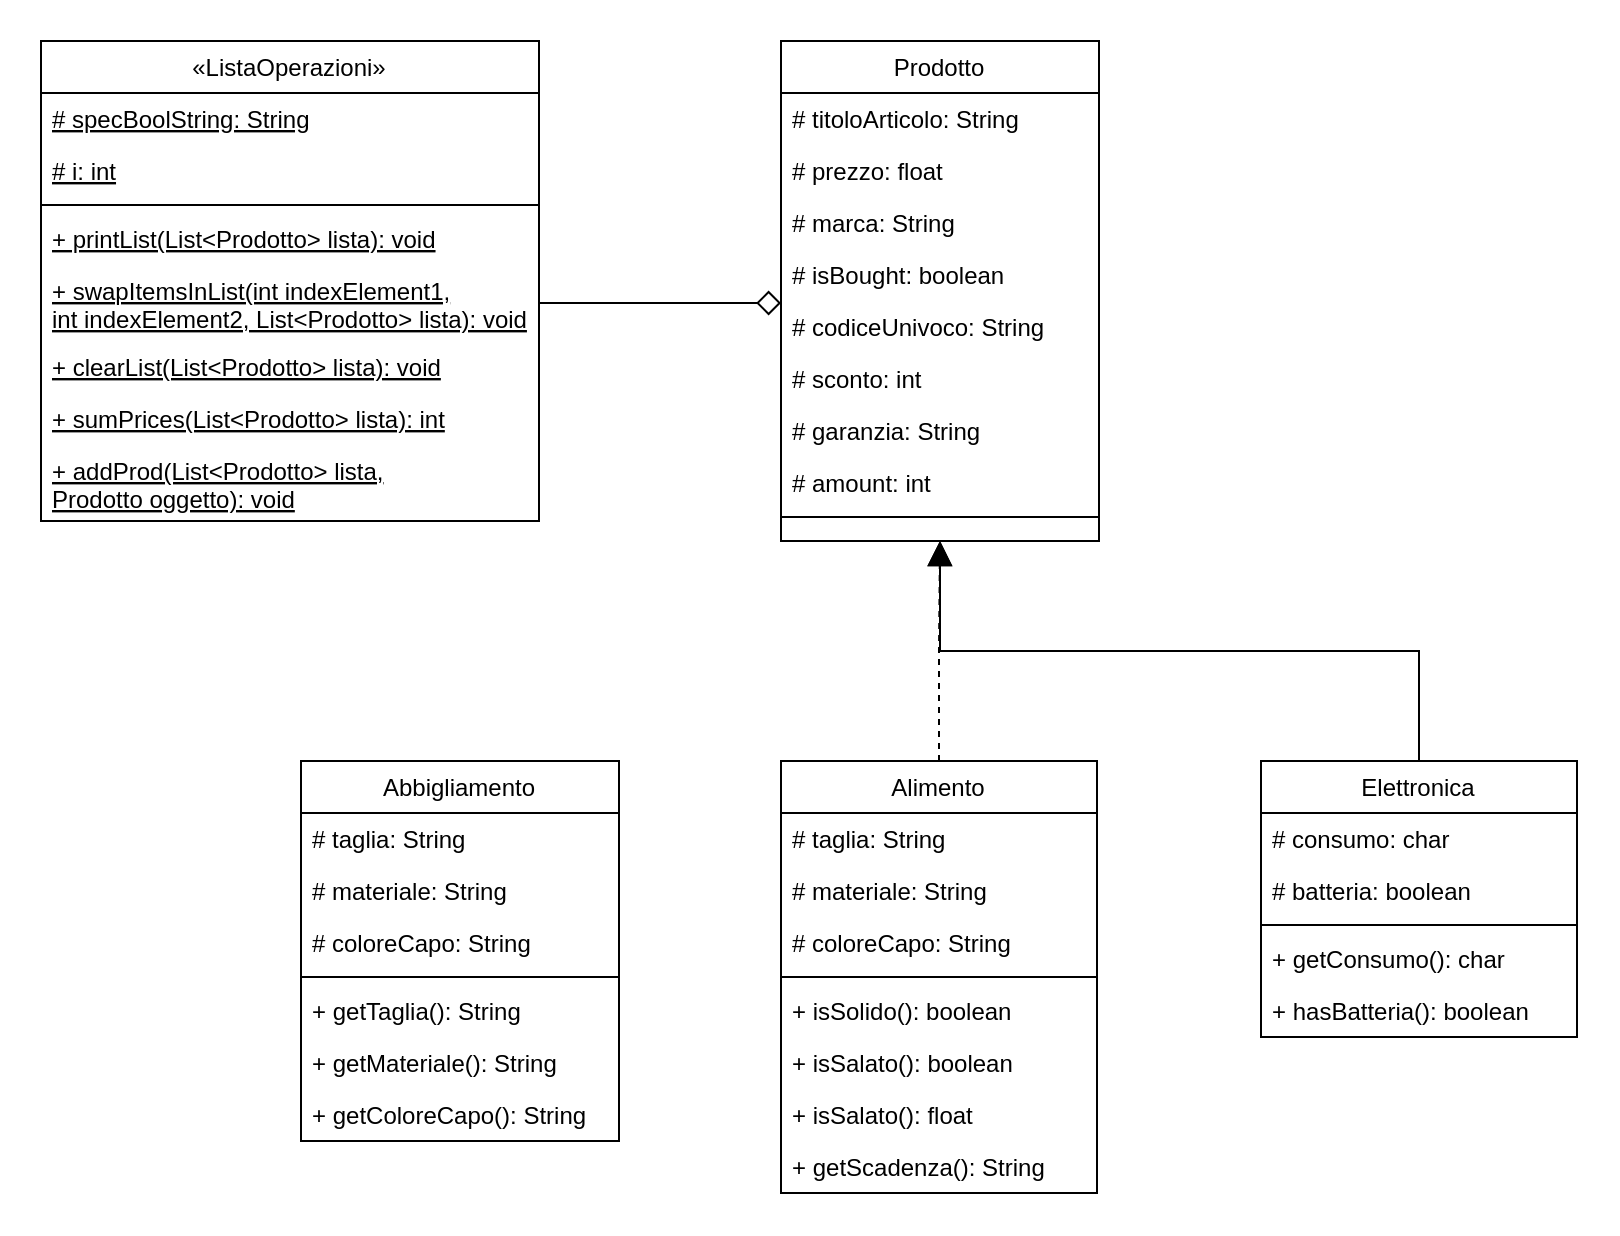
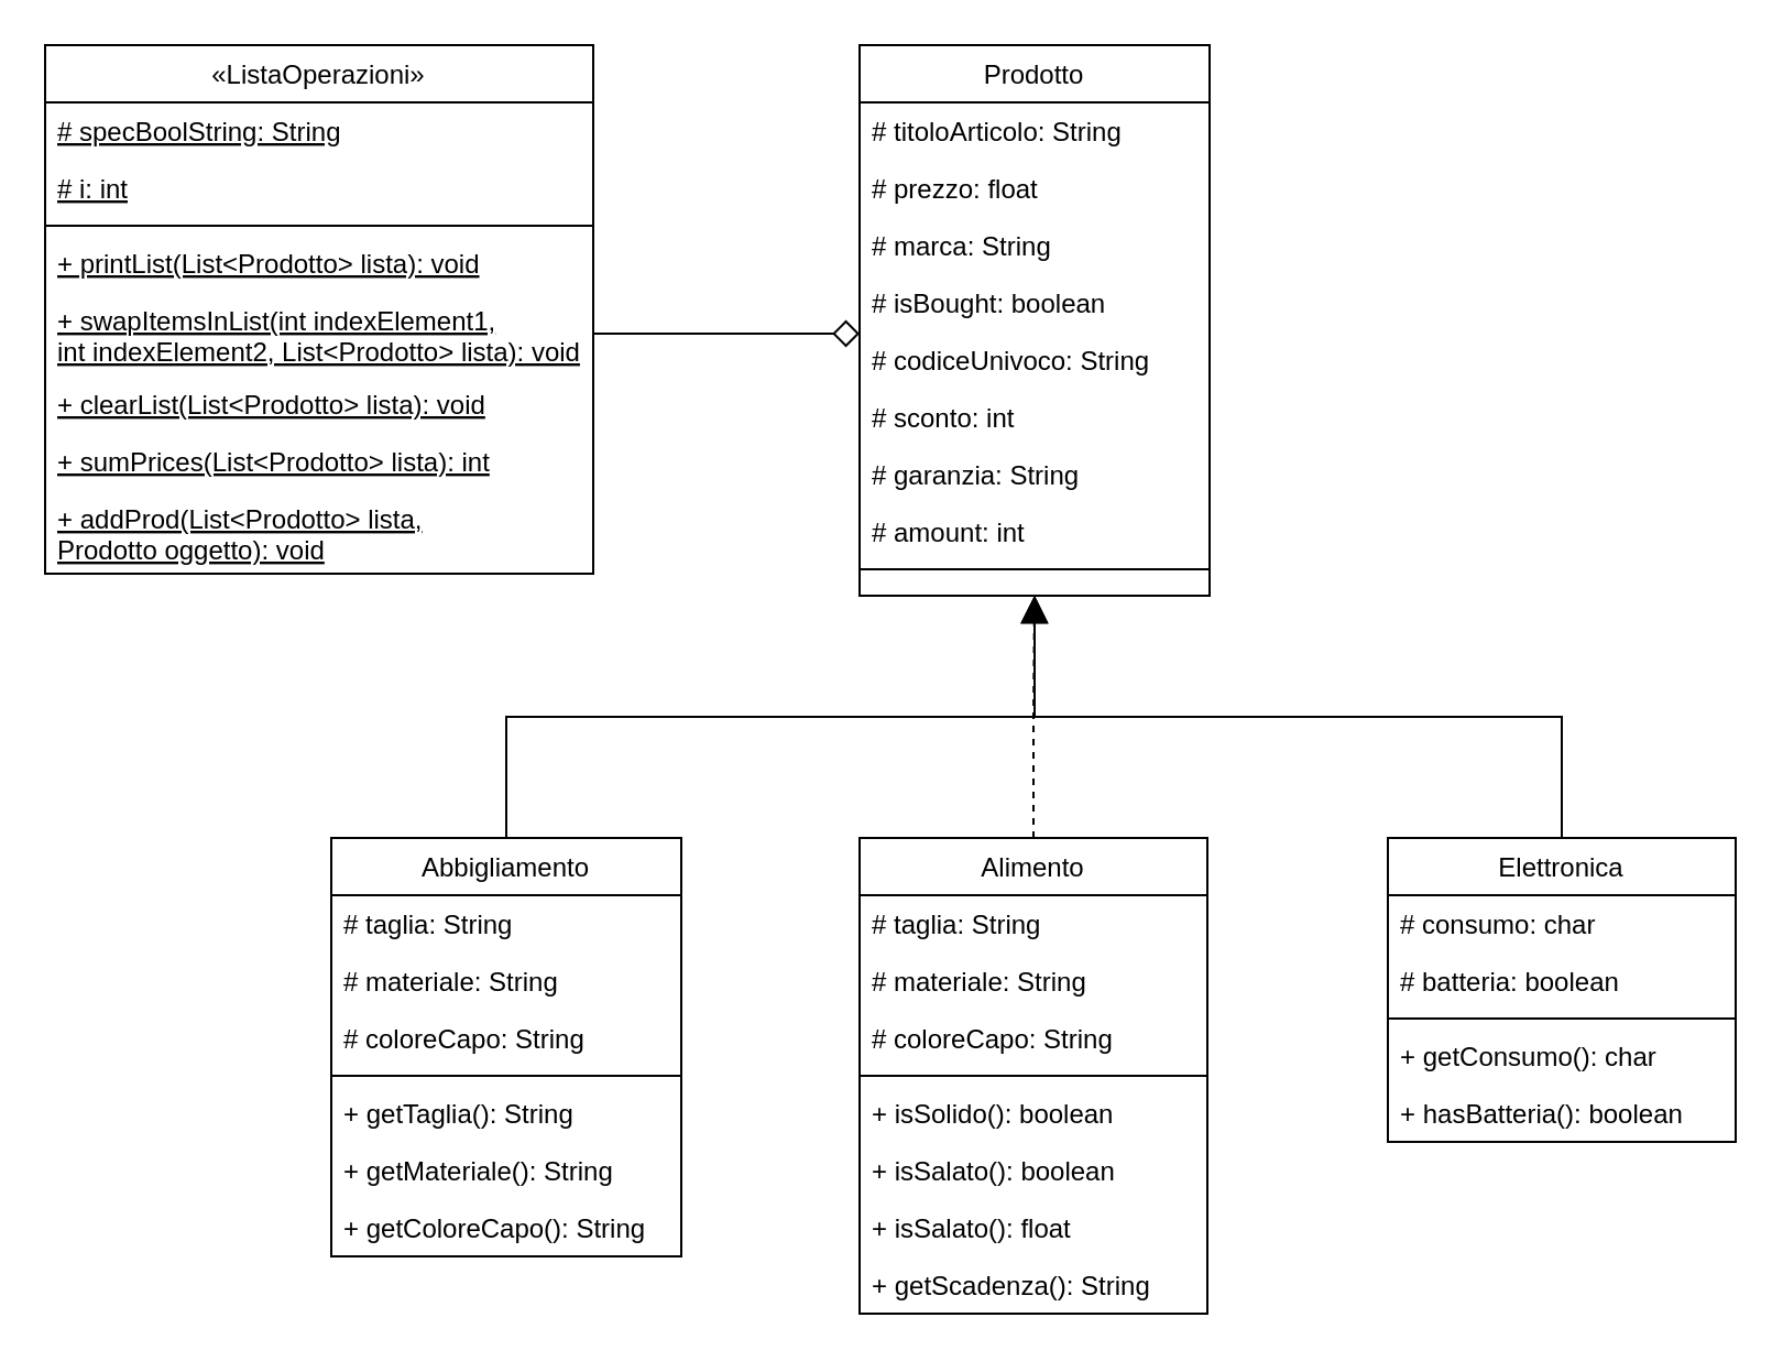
  <mxCell id="0" />
  <mxCell id="1" parent="0" />
  <mxCell id="2" value="Prodotto" style="swimlane;fontStyle=0;align=center;verticalAlign=top;childLayout=stackLayout;horizontal=1;startSize=26;horizontalStack=0;resizeParent=1;resizeLast=0;collapsible=1;marginBottom=0;rounded=0;shadow=0;strokeWidth=1;" vertex="1" parent="1"><mxGeometry x="390" y="20" width="159" height="250" as="geometry"><mxRectangle x="230" y="140" width="160" height="26" as="alternateBounds" /></mxGeometry></mxCell>
  <mxCell id="3" value="# titoloArticolo: String&#10;" style="text;align=left;verticalAlign=top;spacingLeft=4;spacingRight=4;overflow=hidden;rotatable=0;points=[[0,0.5],[1,0.5]];portConstraint=eastwest;" vertex="1" parent="2"><mxGeometry y="26" width="159" height="26" as="geometry" /></mxCell>
  <mxCell id="4" value="# prezzo: float&#10;" style="text;align=left;verticalAlign=top;spacingLeft=4;spacingRight=4;overflow=hidden;rotatable=0;points=[[0,0.5],[1,0.5]];portConstraint=eastwest;" vertex="1" parent="2"><mxGeometry y="52" width="159" height="26" as="geometry" /></mxCell>
  <mxCell id="5" value="# marca: String&#10;" style="text;align=left;verticalAlign=top;spacingLeft=4;spacingRight=4;overflow=hidden;rotatable=0;points=[[0,0.5],[1,0.5]];portConstraint=eastwest;" vertex="1" parent="2"><mxGeometry y="78" width="159" height="26" as="geometry" /></mxCell>
  <mxCell id="6" value="# isBought: boolean&#10;" style="text;align=left;verticalAlign=top;spacingLeft=4;spacingRight=4;overflow=hidden;rotatable=0;points=[[0,0.5],[1,0.5]];portConstraint=eastwest;" vertex="1" parent="2"><mxGeometry y="104" width="159" height="26" as="geometry" /></mxCell>
  <mxCell id="7" value="# codiceUnivoco: String&#10;" style="text;align=left;verticalAlign=top;spacingLeft=4;spacingRight=4;overflow=hidden;rotatable=0;points=[[0,0.5],[1,0.5]];portConstraint=eastwest;" vertex="1" parent="2"><mxGeometry y="130" width="159" height="26" as="geometry" /></mxCell>
  <mxCell id="8" value="# sconto: int&#10;" style="text;align=left;verticalAlign=top;spacingLeft=4;spacingRight=4;overflow=hidden;rotatable=0;points=[[0,0.5],[1,0.5]];portConstraint=eastwest;" vertex="1" parent="2"><mxGeometry y="156" width="159" height="26" as="geometry" /></mxCell>
  <mxCell id="9" value="# garanzia: String&#10;" style="text;align=left;verticalAlign=top;spacingLeft=4;spacingRight=4;overflow=hidden;rotatable=0;points=[[0,0.5],[1,0.5]];portConstraint=eastwest;" vertex="1" parent="2"><mxGeometry y="182" width="159" height="26" as="geometry" /></mxCell>
  <mxCell id="10" value="# amount: int&#10;&#10;" style="text;align=left;verticalAlign=top;spacingLeft=4;spacingRight=4;overflow=hidden;rotatable=0;points=[[0,0.5],[1,0.5]];portConstraint=eastwest;" vertex="1" parent="2"><mxGeometry y="208" width="159" height="26" as="geometry" /></mxCell>
  <mxCell id="11" value="" style="line;html=1;strokeWidth=1;align=left;verticalAlign=middle;spacingTop=-1;spacingLeft=3;spacingRight=3;rotatable=0;labelPosition=right;points=[];portConstraint=eastwest;" vertex="1" parent="2"><mxGeometry y="234" width="159" height="8" as="geometry" /></mxCell>
  <mxCell id="12" value="«ListaOperazioni»" style="swimlane;fontStyle=0;align=center;verticalAlign=top;childLayout=stackLayout;horizontal=1;startSize=26;horizontalStack=0;resizeParent=1;resizeLast=0;collapsible=1;marginBottom=0;rounded=0;shadow=0;strokeWidth=1;" vertex="1" parent="1"><mxGeometry x="20" y="20" width="249" height="240" as="geometry"><mxRectangle x="230" y="140" width="160" height="26" as="alternateBounds" /></mxGeometry></mxCell>
  <mxCell id="13" value="# specBoolString: String&#10;" style="text;align=left;verticalAlign=top;spacingLeft=4;spacingRight=4;overflow=hidden;rotatable=0;points=[[0,0.5],[1,0.5]];portConstraint=eastwest;fontStyle=4" vertex="1" parent="12"><mxGeometry y="26" width="249" height="26" as="geometry" /></mxCell>
  <mxCell id="14" value="# i: int&#10;" style="text;align=left;verticalAlign=top;spacingLeft=4;spacingRight=4;overflow=hidden;rotatable=0;points=[[0,0.5],[1,0.5]];portConstraint=eastwest;fontStyle=4" vertex="1" parent="12"><mxGeometry y="52" width="249" height="26" as="geometry" /></mxCell>
  <mxCell id="15" value="" style="line;html=1;strokeWidth=1;align=left;verticalAlign=middle;spacingTop=-1;spacingLeft=3;spacingRight=3;rotatable=0;labelPosition=right;points=[];portConstraint=eastwest;" vertex="1" parent="12"><mxGeometry y="78" width="249" height="8" as="geometry" /></mxCell>
  <mxCell id="16" value="+ printList(List&lt;Prodotto&gt; lista): void&#10;" style="text;align=left;verticalAlign=top;spacingLeft=4;spacingRight=4;overflow=hidden;rotatable=0;points=[[0,0.5],[1,0.5]];portConstraint=eastwest;fontStyle=4" vertex="1" parent="12"><mxGeometry y="86" width="249" height="26" as="geometry" /></mxCell>
  <mxCell id="17" value="+ swapItemsInList(int indexElement1, &#10;int indexElement2, List&lt;Prodotto&gt; lista): void&#10;" style="text;align=left;verticalAlign=top;spacingLeft=4;spacingRight=4;overflow=hidden;rotatable=0;points=[[0,0.5],[1,0.5]];portConstraint=eastwest;fontStyle=4" vertex="1" parent="12"><mxGeometry y="112" width="249" height="38" as="geometry" /></mxCell>
  <mxCell id="18" value="+ clearList(List&lt;Prodotto&gt; lista): void&#10;" style="text;align=left;verticalAlign=top;spacingLeft=4;spacingRight=4;overflow=hidden;rotatable=0;points=[[0,0.5],[1,0.5]];portConstraint=eastwest;fontStyle=4" vertex="1" parent="12"><mxGeometry y="150" width="249" height="26" as="geometry" /></mxCell>
  <mxCell id="19" value="+ sumPrices(List&lt;Prodotto&gt; lista): int&#10;" style="text;align=left;verticalAlign=top;spacingLeft=4;spacingRight=4;overflow=hidden;rotatable=0;points=[[0,0.5],[1,0.5]];portConstraint=eastwest;fontStyle=4" vertex="1" parent="12"><mxGeometry y="176" width="249" height="26" as="geometry" /></mxCell>
  <mxCell id="20" value="+ addProd(List&lt;Prodotto&gt; lista,&#10;Prodotto oggetto): void&#10;" style="text;align=left;verticalAlign=top;spacingLeft=4;spacingRight=4;overflow=hidden;rotatable=0;points=[[0,0.5],[1,0.5]];portConstraint=eastwest;fontStyle=4" vertex="1" parent="12"><mxGeometry y="202" width="249" height="38" as="geometry" /></mxCell>
+ <mxCell id="21" style="edgeStyle=elbowEdgeStyle;rounded=0;orthogonalLoop=1;jettySize=auto;html=1;exitX=0.5;exitY=0;exitDx=0;exitDy=0;endSize=10;endArrow=block;endFill=1;elbow=vertical;" edge="1" parent="1" source="22" target="2"><mxGeometry relative="1" as="geometry" /></mxCell>
  <mxCell id="22" value="Abbigliamento" style="swimlane;fontStyle=0;align=center;verticalAlign=top;childLayout=stackLayout;horizontal=1;startSize=26;horizontalStack=0;resizeParent=1;resizeLast=0;collapsible=1;marginBottom=0;rounded=0;shadow=0;strokeWidth=1;" vertex="1" parent="1"><mxGeometry x="150" y="380" width="159" height="190" as="geometry"><mxRectangle x="230" y="140" width="160" height="26" as="alternateBounds" /></mxGeometry></mxCell>
  <mxCell id="23" value="# taglia: String&#10;" style="text;align=left;verticalAlign=top;spacingLeft=4;spacingRight=4;overflow=hidden;rotatable=0;points=[[0,0.5],[1,0.5]];portConstraint=eastwest;" vertex="1" parent="22"><mxGeometry y="26" width="159" height="26" as="geometry" /></mxCell>
  <mxCell id="24" value="# materiale: String&#10;" style="text;align=left;verticalAlign=top;spacingLeft=4;spacingRight=4;overflow=hidden;rotatable=0;points=[[0,0.5],[1,0.5]];portConstraint=eastwest;" vertex="1" parent="22"><mxGeometry y="52" width="159" height="26" as="geometry" /></mxCell>
  <mxCell id="25" value="# coloreCapo: String&#10;" style="text;align=left;verticalAlign=top;spacingLeft=4;spacingRight=4;overflow=hidden;rotatable=0;points=[[0,0.5],[1,0.5]];portConstraint=eastwest;" vertex="1" parent="22"><mxGeometry y="78" width="159" height="26" as="geometry" /></mxCell>
  <mxCell id="26" value="" style="line;html=1;strokeWidth=1;align=left;verticalAlign=middle;spacingTop=-1;spacingLeft=3;spacingRight=3;rotatable=0;labelPosition=right;points=[];portConstraint=eastwest;" vertex="1" parent="22"><mxGeometry y="104" width="159" height="8" as="geometry" /></mxCell>
  <mxCell id="27" value="+ getTaglia(): String&#10;" style="text;align=left;verticalAlign=top;spacingLeft=4;spacingRight=4;overflow=hidden;rotatable=0;points=[[0,0.5],[1,0.5]];portConstraint=eastwest;" vertex="1" parent="22"><mxGeometry y="112" width="159" height="26" as="geometry" /></mxCell>
  <mxCell id="28" value="+ getMateriale(): String&#10;" style="text;align=left;verticalAlign=top;spacingLeft=4;spacingRight=4;overflow=hidden;rotatable=0;points=[[0,0.5],[1,0.5]];portConstraint=eastwest;" vertex="1" parent="22"><mxGeometry y="138" width="159" height="26" as="geometry" /></mxCell>
  <mxCell id="29" value="+ getColoreCapo(): String&#10;" style="text;align=left;verticalAlign=top;spacingLeft=4;spacingRight=4;overflow=hidden;rotatable=0;points=[[0,0.5],[1,0.5]];portConstraint=eastwest;" vertex="1" parent="22"><mxGeometry y="164" width="159" height="26" as="geometry" /></mxCell>
  <mxCell id="30" style="edgeStyle=elbowEdgeStyle;rounded=0;orthogonalLoop=1;jettySize=auto;html=1;exitX=0.5;exitY=0;exitDx=0;exitDy=0;endSize=10;elbow=vertical;endArrow=block;endFill=1;dashed=1;" edge="1" parent="1" source="31" target="2"><mxGeometry relative="1" as="geometry" /></mxCell>
  <mxCell id="31" value="Alimento" style="swimlane;fontStyle=0;align=center;verticalAlign=top;childLayout=stackLayout;horizontal=1;startSize=26;horizontalStack=0;resizeParent=1;resizeLast=0;collapsible=1;marginBottom=0;rounded=0;shadow=0;strokeWidth=1;" vertex="1" parent="1"><mxGeometry x="390" y="380" width="158" height="216" as="geometry"><mxRectangle x="230" y="140" width="160" height="26" as="alternateBounds" /></mxGeometry></mxCell>
  <mxCell id="32" value="# taglia: String&#10;" style="text;align=left;verticalAlign=top;spacingLeft=4;spacingRight=4;overflow=hidden;rotatable=0;points=[[0,0.5],[1,0.5]];portConstraint=eastwest;" vertex="1" parent="31"><mxGeometry y="26" width="158" height="26" as="geometry" /></mxCell>
  <mxCell id="33" value="# materiale: String&#10;" style="text;align=left;verticalAlign=top;spacingLeft=4;spacingRight=4;overflow=hidden;rotatable=0;points=[[0,0.5],[1,0.5]];portConstraint=eastwest;" vertex="1" parent="31"><mxGeometry y="52" width="158" height="26" as="geometry" /></mxCell>
  <mxCell id="34" value="# coloreCapo: String&#10;" style="text;align=left;verticalAlign=top;spacingLeft=4;spacingRight=4;overflow=hidden;rotatable=0;points=[[0,0.5],[1,0.5]];portConstraint=eastwest;" vertex="1" parent="31"><mxGeometry y="78" width="158" height="26" as="geometry" /></mxCell>
  <mxCell id="35" value="" style="line;html=1;strokeWidth=1;align=left;verticalAlign=middle;spacingTop=-1;spacingLeft=3;spacingRight=3;rotatable=0;labelPosition=right;points=[];portConstraint=eastwest;" vertex="1" parent="31"><mxGeometry y="104" width="158" height="8" as="geometry" /></mxCell>
  <mxCell id="36" value="+ isSolido(): boolean&#10;" style="text;align=left;verticalAlign=top;spacingLeft=4;spacingRight=4;overflow=hidden;rotatable=0;points=[[0,0.5],[1,0.5]];portConstraint=eastwest;" vertex="1" parent="31"><mxGeometry y="112" width="158" height="26" as="geometry" /></mxCell>
  <mxCell id="37" value="+ isSalato(): boolean&#10;" style="text;align=left;verticalAlign=top;spacingLeft=4;spacingRight=4;overflow=hidden;rotatable=0;points=[[0,0.5],[1,0.5]];portConstraint=eastwest;" vertex="1" parent="31"><mxGeometry y="138" width="158" height="26" as="geometry" /></mxCell>
  <mxCell id="38" value="+ isSalato(): float&#10;" style="text;align=left;verticalAlign=top;spacingLeft=4;spacingRight=4;overflow=hidden;rotatable=0;points=[[0,0.5],[1,0.5]];portConstraint=eastwest;" vertex="1" parent="31"><mxGeometry y="164" width="158" height="26" as="geometry" /></mxCell>
  <mxCell id="39" value="+ getScadenza(): String&#10;" style="text;align=left;verticalAlign=top;spacingLeft=4;spacingRight=4;overflow=hidden;rotatable=0;points=[[0,0.5],[1,0.5]];portConstraint=eastwest;" vertex="1" parent="31"><mxGeometry y="190" width="158" height="26" as="geometry" /></mxCell>
  <mxCell id="40" style="edgeStyle=elbowEdgeStyle;rounded=0;orthogonalLoop=1;jettySize=auto;html=1;exitX=0.5;exitY=0;exitDx=0;exitDy=0;elbow=vertical;endSize=10;endArrow=block;endFill=1;" edge="1" parent="1" source="41" target="2"><mxGeometry relative="1" as="geometry" /></mxCell>
  <mxCell id="41" value="Elettronica" style="swimlane;fontStyle=0;align=center;verticalAlign=top;childLayout=stackLayout;horizontal=1;startSize=26;horizontalStack=0;resizeParent=1;resizeLast=0;collapsible=1;marginBottom=0;rounded=0;shadow=0;strokeWidth=1;" vertex="1" parent="1"><mxGeometry x="630" y="380" width="158" height="138" as="geometry"><mxRectangle x="230" y="140" width="160" height="26" as="alternateBounds" /></mxGeometry></mxCell>
  <mxCell id="42" value="# consumo: char&#10;" style="text;align=left;verticalAlign=top;spacingLeft=4;spacingRight=4;overflow=hidden;rotatable=0;points=[[0,0.5],[1,0.5]];portConstraint=eastwest;" vertex="1" parent="41"><mxGeometry y="26" width="158" height="26" as="geometry" /></mxCell>
  <mxCell id="43" value="# batteria: boolean&#10;" style="text;align=left;verticalAlign=top;spacingLeft=4;spacingRight=4;overflow=hidden;rotatable=0;points=[[0,0.5],[1,0.5]];portConstraint=eastwest;" vertex="1" parent="41"><mxGeometry y="52" width="158" height="26" as="geometry" /></mxCell>
  <mxCell id="44" value="" style="line;html=1;strokeWidth=1;align=left;verticalAlign=middle;spacingTop=-1;spacingLeft=3;spacingRight=3;rotatable=0;labelPosition=right;points=[];portConstraint=eastwest;" vertex="1" parent="41"><mxGeometry y="78" width="158" height="8" as="geometry" /></mxCell>
  <mxCell id="45" value="+ getConsumo(): char&#10;" style="text;align=left;verticalAlign=top;spacingLeft=4;spacingRight=4;overflow=hidden;rotatable=0;points=[[0,0.5],[1,0.5]];portConstraint=eastwest;" vertex="1" parent="41"><mxGeometry y="86" width="158" height="26" as="geometry" /></mxCell>
  <mxCell id="46" value="+ hasBatteria(): boolean&#10;" style="text;align=left;verticalAlign=top;spacingLeft=4;spacingRight=4;overflow=hidden;rotatable=0;points=[[0,0.5],[1,0.5]];portConstraint=eastwest;" vertex="1" parent="41"><mxGeometry y="112" width="158" height="26" as="geometry" /></mxCell>
  <mxCell id="47" style="edgeStyle=elbowEdgeStyle;rounded=0;orthogonalLoop=1;jettySize=auto;html=1;exitX=1;exitY=0.5;exitDx=0;exitDy=0;endSize=10;endArrow=diamond;endFill=0;" edge="1" parent="1" source="17" target="2"><mxGeometry relative="1" as="geometry"><Array as="points"><mxPoint x="330" y="151" /></Array></mxGeometry></mxCell>
